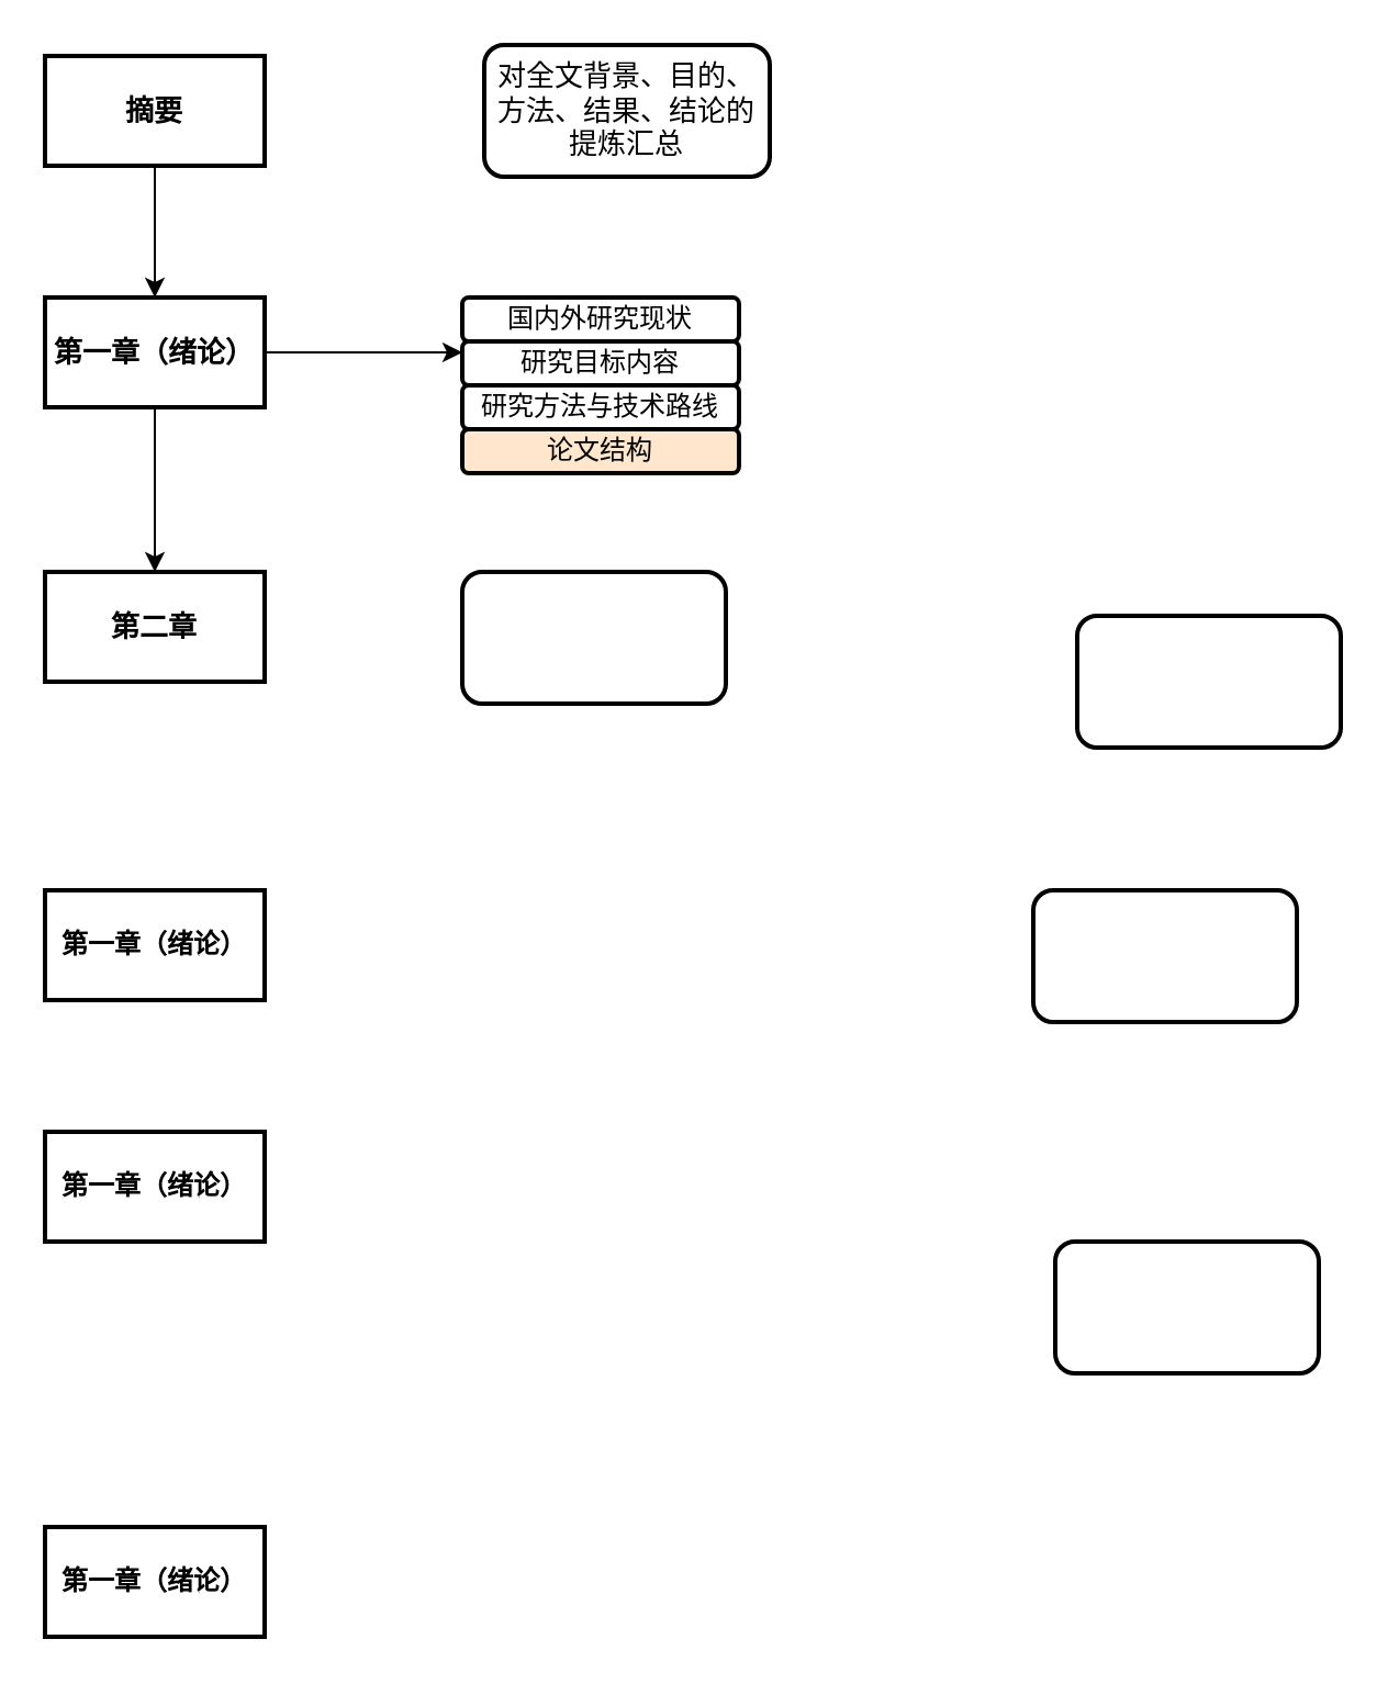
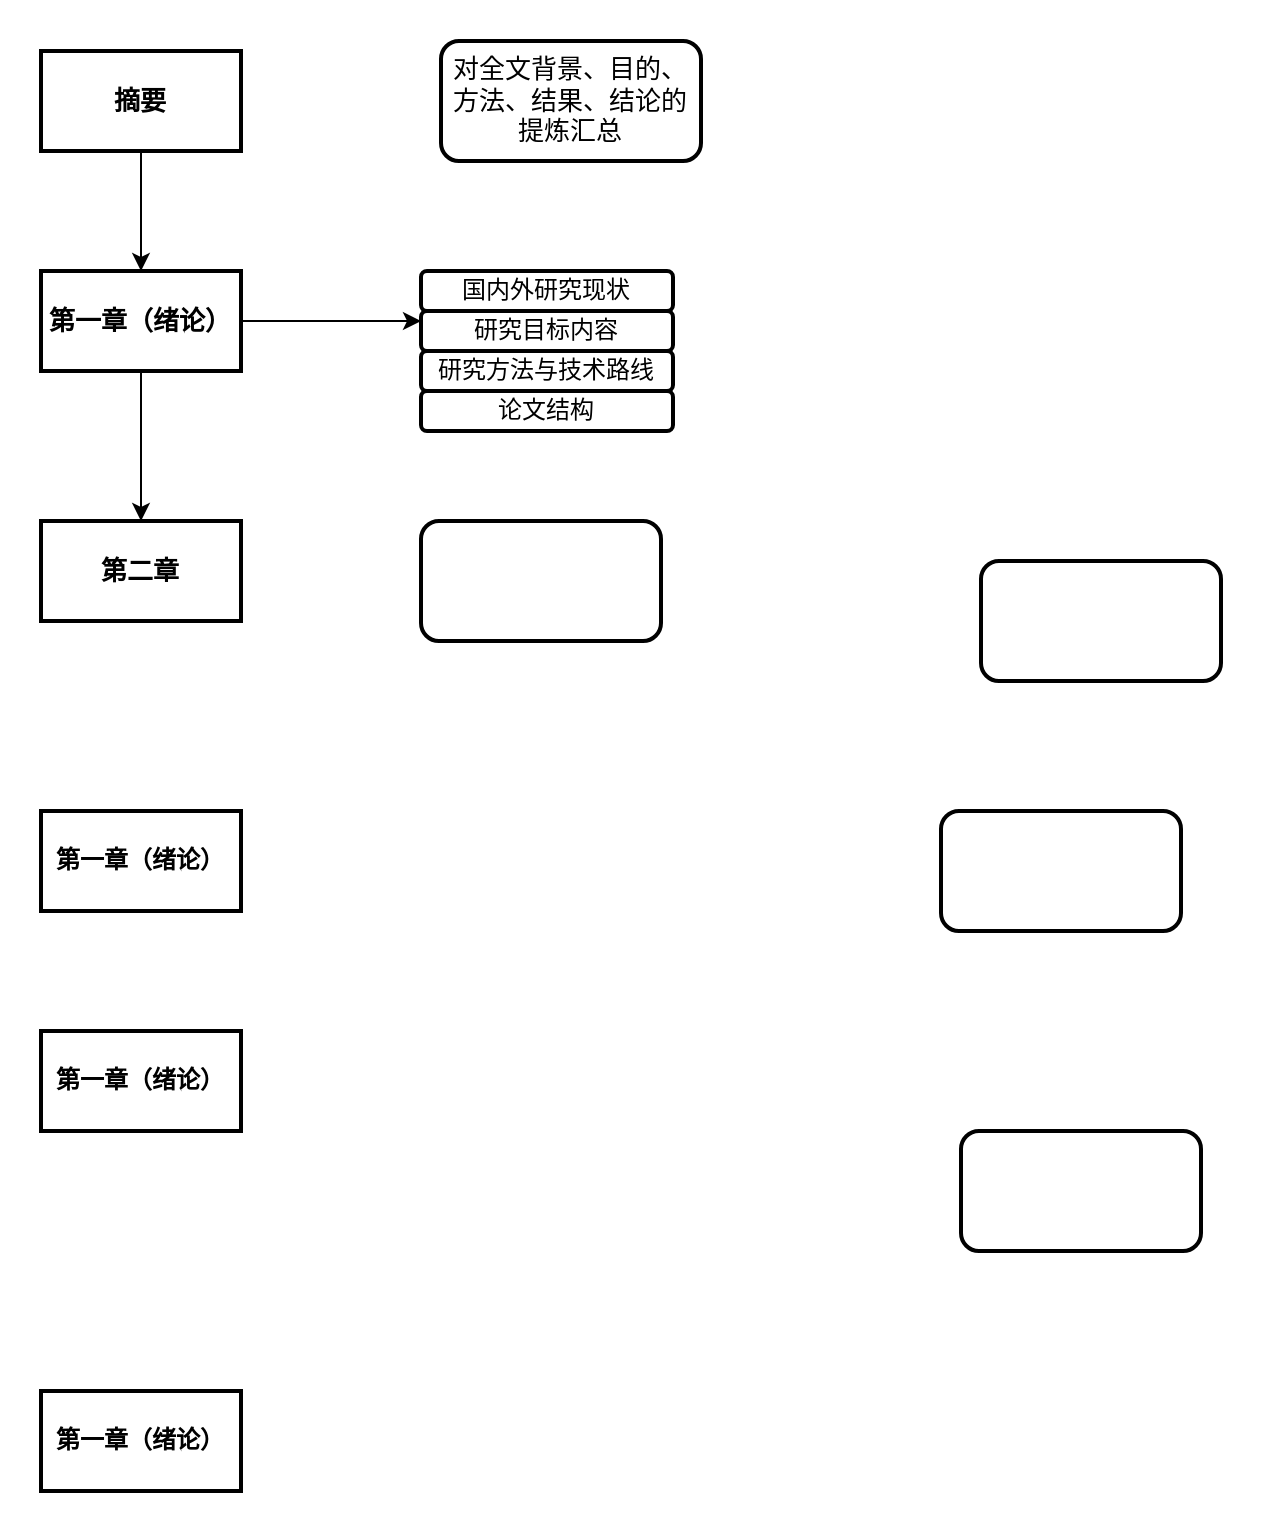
  <mxCell id="0" />
  <mxCell id="1" parent="0" />
  <mxCell id="2" style="edgeStyle=orthogonalEdgeStyle;rounded=0;orthogonalLoop=1;jettySize=auto;html=1;exitX=1;exitY=0.5;exitDx=0;exitDy=0;entryX=0;entryY=0.25;entryDx=0;entryDy=0;fontSize=13;" edge="1" parent="1" source="4" target="16"><mxGeometry relative="1" as="geometry" /></mxCell>
  <mxCell id="3" style="edgeStyle=orthogonalEdgeStyle;rounded=0;orthogonalLoop=1;jettySize=auto;html=1;exitX=0.5;exitY=1;exitDx=0;exitDy=0;entryX=0.5;entryY=0;entryDx=0;entryDy=0;fontSize=13;" edge="1" parent="1" source="4" target="6"><mxGeometry relative="1" as="geometry" /></mxCell>
  <mxCell id="4" value="&lt;b&gt;&lt;font style=&quot;font-size: 13px&quot;&gt;第一章（绪论）&lt;/font&gt;&lt;/b&gt;" style="rounded=0;whiteSpace=wrap;html=1;strokeWidth=2;" parent="1" vertex="1"><mxGeometry x="20" y="135" width="100" height="50" as="geometry" /></mxCell>
  <mxCell id="5" value="&lt;font style=&quot;font-size: 13px&quot;&gt;对全文背景、目的、方法、结果、结论的提炼汇总&lt;/font&gt;" style="rounded=1;whiteSpace=wrap;html=1;strokeWidth=2;" parent="1" vertex="1"><mxGeometry x="220" y="20" width="130" height="60" as="geometry" /></mxCell>
  <mxCell id="6" value="&lt;b&gt;&lt;font style=&quot;font-size: 13px&quot;&gt;第二章&lt;/font&gt;&lt;/b&gt;" style="rounded=0;whiteSpace=wrap;html=1;strokeWidth=2;" vertex="1" parent="1"><mxGeometry x="20" y="260" width="100" height="50" as="geometry" /></mxCell>
  <mxCell id="7" value="&lt;b&gt;第一章（绪论）&lt;/b&gt;" style="rounded=0;whiteSpace=wrap;html=1;strokeWidth=2;" vertex="1" parent="1"><mxGeometry x="20" y="405" width="100" height="50" as="geometry" /></mxCell>
  <mxCell id="8" value="&lt;b&gt;第一章（绪论）&lt;/b&gt;" style="rounded=0;whiteSpace=wrap;html=1;strokeWidth=2;" vertex="1" parent="1"><mxGeometry x="20" y="515" width="100" height="50" as="geometry" /></mxCell>
  <mxCell id="9" value="&lt;b&gt;第一章（绪论）&lt;/b&gt;" style="rounded=0;whiteSpace=wrap;html=1;strokeWidth=2;" vertex="1" parent="1"><mxGeometry x="20" y="695" width="100" height="50" as="geometry" /></mxCell>
  <mxCell id="10" value="" style="rounded=1;whiteSpace=wrap;html=1;strokeWidth=2;" vertex="1" parent="1"><mxGeometry x="210" y="260" width="120" height="60" as="geometry" /></mxCell>
  <mxCell id="11" value="国内外研究现状" style="rounded=1;whiteSpace=wrap;html=1;strokeWidth=2;" vertex="1" parent="1"><mxGeometry x="210" y="135" width="126" height="20" as="geometry" /></mxCell>
  <mxCell id="12" value="" style="rounded=1;whiteSpace=wrap;html=1;strokeWidth=2;" vertex="1" parent="1"><mxGeometry x="490" y="280" width="120" height="60" as="geometry" /></mxCell>
  <mxCell id="13" style="edgeStyle=orthogonalEdgeStyle;rounded=0;orthogonalLoop=1;jettySize=auto;html=1;entryX=0.5;entryY=0;entryDx=0;entryDy=0;" edge="1" parent="1" source="14" target="4"><mxGeometry relative="1" as="geometry" /></mxCell>
  <mxCell id="14" value="&lt;b&gt;&lt;font style=&quot;font-size: 13px&quot;&gt;摘要&lt;/font&gt;&lt;/b&gt;" style="rounded=0;whiteSpace=wrap;html=1;strokeWidth=2;" vertex="1" parent="1"><mxGeometry x="20" y="25" width="100" height="50" as="geometry" /></mxCell>
  <mxCell id="15" value="" style="rounded=1;whiteSpace=wrap;html=1;strokeWidth=2;" vertex="1" parent="1"><mxGeometry x="470" y="405" width="120" height="60" as="geometry" /></mxCell>
  <mxCell id="16" value="研究目标内容" style="rounded=1;whiteSpace=wrap;html=1;strokeWidth=2;" vertex="1" parent="1"><mxGeometry x="210" y="155" width="126" height="20" as="geometry" /></mxCell>
  <mxCell id="17" value="研究方法与技术路线" style="rounded=1;whiteSpace=wrap;html=1;strokeWidth=2;" vertex="1" parent="1"><mxGeometry x="210" y="175" width="126" height="20" as="geometry" /></mxCell>
- <mxCell id="18" value="论文结构" style="rounded=1;whiteSpace=wrap;html=1;strokeWidth=2;fillColor=#ffe6cc;" vertex="1" parent="1"><mxGeometry x="210" y="195" width="126" height="20" as="geometry" /></mxCell>
+ <mxCell id="18" value="论文结构" style="rounded=1;whiteSpace=wrap;html=1;strokeWidth=2;" vertex="1" parent="1"><mxGeometry x="210" y="195" width="126" height="20" as="geometry" /></mxCell>
  <mxCell id="19" value="" style="rounded=1;whiteSpace=wrap;html=1;strokeWidth=2;" vertex="1" parent="1"><mxGeometry x="480" y="565" width="120" height="60" as="geometry" /></mxCell>
